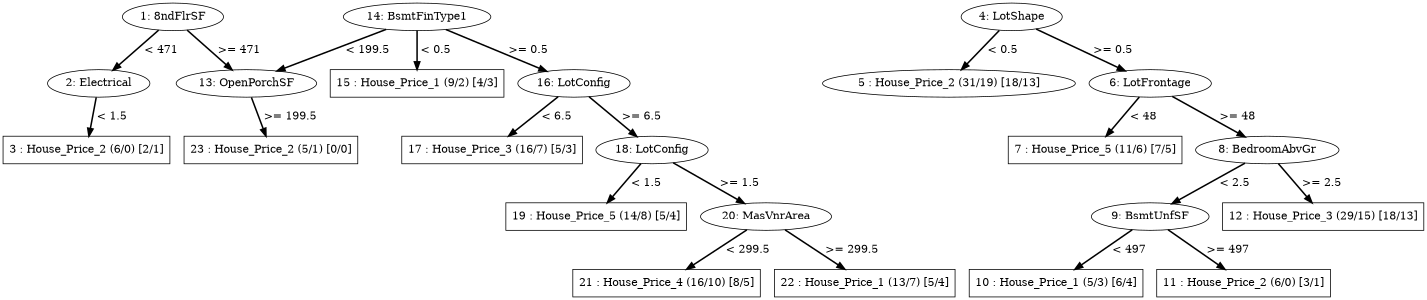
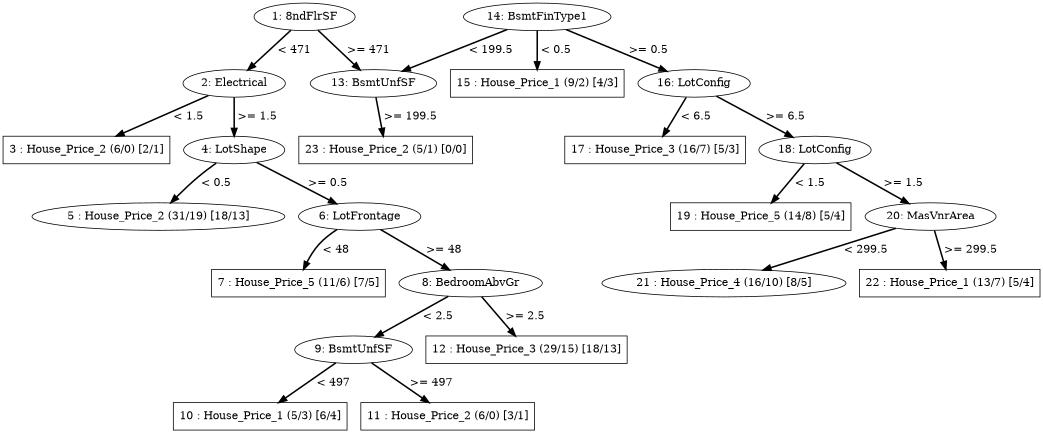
  digraph {
    edge [style=bold]
    n1 [label="1: 8ndFlrSF"]
    n2 [label="2: Electrical"]
-   n3 [label="13: OpenPorchSF"]
+   n3 [label="13: BsmtUnfSF"]
    n4 [label="3 : House_Price_2 (6/0) [2/1]" shape=box]
    n5 [label="4: LotShape"]
    n6 [label="23 : House_Price_2 (5/1) [0/0]" shape=box]
    n7 [label="5 : House_Price_2 (31/19) [18/13]" shape=ellipse]
    n8 [label="6: LotFrontage"]
    n9 [label="7 : House_Price_5 (11/6) [7/5]" shape=box]
    n10 [label="8: BedroomAbvGr"]
    n11 [label="9: BsmtUnfSF"]
    n12 [label="12 : House_Price_3 (29/15) [18/13]" shape=box]
    n13 [label="10 : House_Price_1 (5/3) [6/4]" shape=box]
    n14 [label="11 : House_Price_2 (6/0) [3/1]" shape=box]
    n15 [label="14: BsmtFinType1"]
    n16 [label="15 : House_Price_1 (9/2) [4/3]" shape=box]
    n17 [label="16: LotConfig"]
    n18 [label="17 : House_Price_3 (16/7) [5/3]" shape=box]
    n19 [label="18: LotConfig"]
    n20 [label="19 : House_Price_5 (14/8) [5/4]" shape=box]
    n21 [label="20: MasVnrArea"]
-   n22 [label="21 : House_Price_4 (16/10) [8/5]" shape=box]
+   n22 [label="21 : House_Price_4 (16/10) [8/5]" shape=ellipse]
    n23 [label="22 : House_Price_1 (13/7) [5/4]" shape=box]
    n1 -> n2 [label=" < 471"]
    n1 -> n3 [label=" >= 471"]
    n2 -> n4 [label=" < 1.5"]
+   n2 -> n5 [label=" >= 1.5"]
    n3 -> n6 [label=" >= 199.5"]
    n5 -> n7 [label=" < 0.5"]
    n5 -> n8 [label=" >= 0.5"]
    n8 -> n9 [label=" < 48"]
    n8 -> n10 [label=" >= 48"]
    n10 -> n11 [label=" < 2.5"]
    n10 -> n12 [label=" >= 2.5"]
    n11 -> n13 [label=" < 497"]
    n11 -> n14 [label=" >= 497"]
    n15 -> n3 [label=" < 199.5"]
    n15 -> n16 [label=" < 0.5"]
    n15 -> n17 [label=" >= 0.5"]
    n17 -> n18 [label=" < 6.5"]
    n17 -> n19 [label=" >= 6.5"]
    n19 -> n20 [label=" < 1.5"]
    n19 -> n21 [label=" >= 1.5"]
    n21 -> n22 [label=" < 299.5"]
    n21 -> n23 [label=" >= 299.5"]
  }
